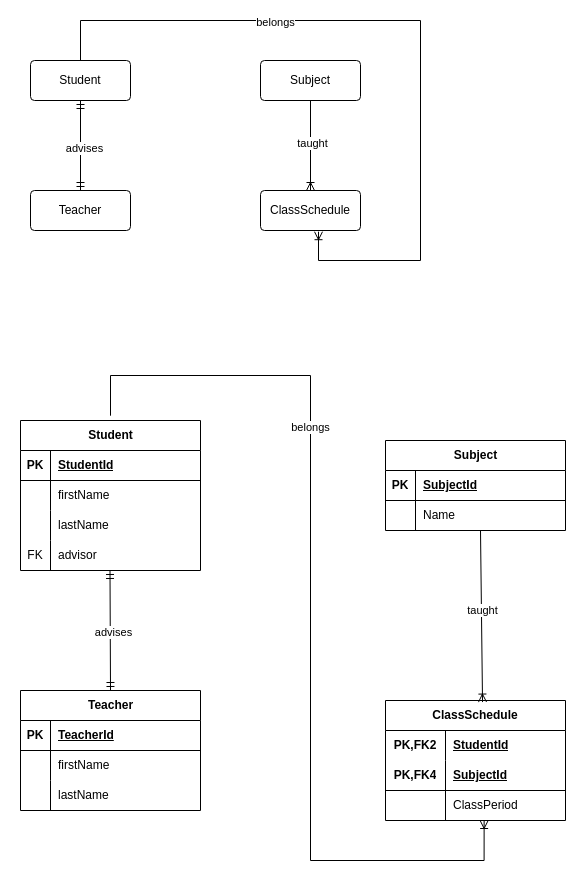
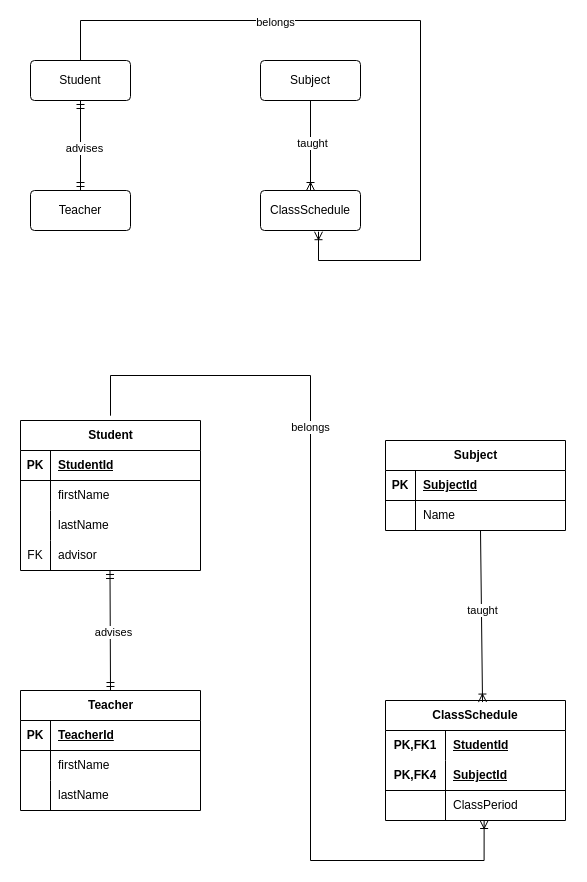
  <mxCell id="0" />
  <mxCell id="1" parent="0" />
  <mxCell id="2" value="Student" style="rounded=1;arcSize=10;whiteSpace=wrap;html=1;align=center;" vertex="1" parent="1"><mxGeometry x="30" y="60" width="100" height="40" as="geometry" /></mxCell>
  <mxCell id="3" value="Teacher" style="rounded=1;arcSize=10;whiteSpace=wrap;html=1;align=center;" vertex="1" parent="1"><mxGeometry x="30" y="190" width="100" height="40" as="geometry" /></mxCell>
  <mxCell id="4" value="Subject" style="rounded=1;arcSize=10;whiteSpace=wrap;html=1;align=center;" vertex="1" parent="1"><mxGeometry x="260" y="60" width="100" height="40" as="geometry" /></mxCell>
  <mxCell id="5" value="ClassSchedule" style="rounded=1;arcSize=10;whiteSpace=wrap;html=1;align=center;" vertex="1" parent="1"><mxGeometry x="260" y="190" width="100" height="40" as="geometry" /></mxCell>
  <mxCell id="6" value="" style="fontSize=12;html=1;endArrow=ERmandOne;startArrow=ERmandOne;rounded=0;exitX=0.5;exitY=1;exitDx=0;exitDy=0;" edge="1" parent="1" source="2" target="3"><mxGeometry width="100" height="100" relative="1" as="geometry"><mxPoint x="330" y="160" as="sourcePoint" /><mxPoint x="430" y="60" as="targetPoint" /></mxGeometry></mxCell>
  <mxCell id="7" value="advises" style="edgeLabel;html=1;align=center;verticalAlign=middle;resizable=0;points=[];" vertex="1" connectable="0" parent="6"><mxGeometry x="0.04" y="3" relative="1" as="geometry"><mxPoint as="offset" /></mxGeometry></mxCell>
  <mxCell id="8" value="" style="fontSize=12;html=1;endArrow=ERoneToMany;rounded=0;exitX=0.5;exitY=1;exitDx=0;exitDy=0;" edge="1" parent="1" source="4" target="5"><mxGeometry width="100" height="100" relative="1" as="geometry"><mxPoint x="330" y="160" as="sourcePoint" /><mxPoint x="430" y="60" as="targetPoint" /></mxGeometry></mxCell>
  <mxCell id="9" value="taught" style="edgeLabel;html=1;align=center;verticalAlign=middle;resizable=0;points=[];" vertex="1" connectable="0" parent="8"><mxGeometry x="-0.071" y="1" relative="1" as="geometry"><mxPoint as="offset" /></mxGeometry></mxCell>
  <mxCell id="10" value="" style="edgeStyle=orthogonalEdgeStyle;fontSize=12;html=1;endArrow=ERoneToMany;rounded=0;exitX=0.5;exitY=0;exitDx=0;exitDy=0;entryX=0.58;entryY=1.03;entryDx=0;entryDy=0;entryPerimeter=0;" edge="1" parent="1" source="2" target="5"><mxGeometry width="100" height="100" relative="1" as="geometry"><mxPoint x="330" y="160" as="sourcePoint" /><mxPoint x="430" y="60" as="targetPoint" /><Array as="points"><mxPoint x="80" y="20" /><mxPoint x="420" y="20" /><mxPoint x="420" y="260" /><mxPoint x="318" y="260" /></Array></mxGeometry></mxCell>
  <mxCell id="11" value="belongs" style="edgeLabel;html=1;align=center;verticalAlign=middle;resizable=0;points=[];" vertex="1" connectable="0" parent="10"><mxGeometry x="-0.377" y="-1" relative="1" as="geometry"><mxPoint as="offset" /></mxGeometry></mxCell>
  <mxCell id="12" value="Student" style="shape=table;startSize=30;container=1;collapsible=1;childLayout=tableLayout;fixedRows=1;rowLines=0;fontStyle=1;align=center;resizeLast=1;html=1;" vertex="1" parent="1"><mxGeometry x="20" y="420" width="180" height="150" as="geometry" /></mxCell>
  <mxCell id="13" value="" style="shape=tableRow;horizontal=0;startSize=0;swimlaneHead=0;swimlaneBody=0;fillColor=none;collapsible=0;dropTarget=0;points=[[0,0.5],[1,0.5]];portConstraint=eastwest;top=0;left=0;right=0;bottom=1;" vertex="1" parent="12"><mxGeometry y="30" width="180" height="30" as="geometry" /></mxCell>
  <mxCell id="14" value="PK" style="shape=partialRectangle;connectable=0;fillColor=none;top=0;left=0;bottom=0;right=0;fontStyle=1;overflow=hidden;whiteSpace=wrap;html=1;" vertex="1" parent="13"><mxGeometry width="30" height="30" as="geometry"><mxRectangle width="30" height="30" as="alternateBounds" /></mxGeometry></mxCell>
  <mxCell id="15" value="StudentId" style="shape=partialRectangle;connectable=0;fillColor=none;top=0;left=0;bottom=0;right=0;align=left;spacingLeft=6;fontStyle=5;overflow=hidden;whiteSpace=wrap;html=1;" vertex="1" parent="13"><mxGeometry x="30" width="150" height="30" as="geometry"><mxRectangle width="150" height="30" as="alternateBounds" /></mxGeometry></mxCell>
  <mxCell id="16" value="" style="shape=tableRow;horizontal=0;startSize=0;swimlaneHead=0;swimlaneBody=0;fillColor=none;collapsible=0;dropTarget=0;points=[[0,0.5],[1,0.5]];portConstraint=eastwest;top=0;left=0;right=0;bottom=0;" vertex="1" parent="12"><mxGeometry y="60" width="180" height="30" as="geometry" /></mxCell>
  <mxCell id="17" value="" style="shape=partialRectangle;connectable=0;fillColor=none;top=0;left=0;bottom=0;right=0;editable=1;overflow=hidden;whiteSpace=wrap;html=1;" vertex="1" parent="16"><mxGeometry width="30" height="30" as="geometry"><mxRectangle width="30" height="30" as="alternateBounds" /></mxGeometry></mxCell>
  <mxCell id="18" value="firstName" style="shape=partialRectangle;connectable=0;fillColor=none;top=0;left=0;bottom=0;right=0;align=left;spacingLeft=6;overflow=hidden;whiteSpace=wrap;html=1;" vertex="1" parent="16"><mxGeometry x="30" width="150" height="30" as="geometry"><mxRectangle width="150" height="30" as="alternateBounds" /></mxGeometry></mxCell>
  <mxCell id="19" value="" style="shape=tableRow;horizontal=0;startSize=0;swimlaneHead=0;swimlaneBody=0;fillColor=none;collapsible=0;dropTarget=0;points=[[0,0.5],[1,0.5]];portConstraint=eastwest;top=0;left=0;right=0;bottom=0;" vertex="1" parent="12"><mxGeometry y="90" width="180" height="30" as="geometry" /></mxCell>
  <mxCell id="20" value="" style="shape=partialRectangle;connectable=0;fillColor=none;top=0;left=0;bottom=0;right=0;editable=1;overflow=hidden;whiteSpace=wrap;html=1;" vertex="1" parent="19"><mxGeometry width="30" height="30" as="geometry"><mxRectangle width="30" height="30" as="alternateBounds" /></mxGeometry></mxCell>
  <mxCell id="21" value="lastName" style="shape=partialRectangle;connectable=0;fillColor=none;top=0;left=0;bottom=0;right=0;align=left;spacingLeft=6;overflow=hidden;whiteSpace=wrap;html=1;" vertex="1" parent="19"><mxGeometry x="30" width="150" height="30" as="geometry"><mxRectangle width="150" height="30" as="alternateBounds" /></mxGeometry></mxCell>
  <mxCell id="22" value="" style="shape=tableRow;horizontal=0;startSize=0;swimlaneHead=0;swimlaneBody=0;fillColor=none;collapsible=0;dropTarget=0;points=[[0,0.5],[1,0.5]];portConstraint=eastwest;top=0;left=0;right=0;bottom=0;" vertex="1" parent="12"><mxGeometry y="120" width="180" height="30" as="geometry" /></mxCell>
  <mxCell id="23" value="FK" style="shape=partialRectangle;connectable=0;fillColor=none;top=0;left=0;bottom=0;right=0;editable=1;overflow=hidden;whiteSpace=wrap;html=1;" vertex="1" parent="22"><mxGeometry width="30" height="30" as="geometry"><mxRectangle width="30" height="30" as="alternateBounds" /></mxGeometry></mxCell>
  <mxCell id="24" value="advisor" style="shape=partialRectangle;connectable=0;fillColor=none;top=0;left=0;bottom=0;right=0;align=left;spacingLeft=6;overflow=hidden;whiteSpace=wrap;html=1;" vertex="1" parent="22"><mxGeometry x="30" width="150" height="30" as="geometry"><mxRectangle width="150" height="30" as="alternateBounds" /></mxGeometry></mxCell>
  <mxCell id="25" value="Subject" style="shape=table;startSize=30;container=1;collapsible=1;childLayout=tableLayout;fixedRows=1;rowLines=0;fontStyle=1;align=center;resizeLast=1;html=1;" vertex="1" parent="1"><mxGeometry x="385" y="440" width="180" height="90" as="geometry" /></mxCell>
  <mxCell id="26" value="" style="shape=tableRow;horizontal=0;startSize=0;swimlaneHead=0;swimlaneBody=0;fillColor=none;collapsible=0;dropTarget=0;points=[[0,0.5],[1,0.5]];portConstraint=eastwest;top=0;left=0;right=0;bottom=1;" vertex="1" parent="25"><mxGeometry y="30" width="180" height="30" as="geometry" /></mxCell>
  <mxCell id="27" value="PK" style="shape=partialRectangle;connectable=0;fillColor=none;top=0;left=0;bottom=0;right=0;fontStyle=1;overflow=hidden;whiteSpace=wrap;html=1;" vertex="1" parent="26"><mxGeometry width="30" height="30" as="geometry"><mxRectangle width="30" height="30" as="alternateBounds" /></mxGeometry></mxCell>
  <mxCell id="28" value="SubjectId" style="shape=partialRectangle;connectable=0;fillColor=none;top=0;left=0;bottom=0;right=0;align=left;spacingLeft=6;fontStyle=5;overflow=hidden;whiteSpace=wrap;html=1;" vertex="1" parent="26"><mxGeometry x="30" width="150" height="30" as="geometry"><mxRectangle width="150" height="30" as="alternateBounds" /></mxGeometry></mxCell>
  <mxCell id="29" value="" style="shape=tableRow;horizontal=0;startSize=0;swimlaneHead=0;swimlaneBody=0;fillColor=none;collapsible=0;dropTarget=0;points=[[0,0.5],[1,0.5]];portConstraint=eastwest;top=0;left=0;right=0;bottom=0;" vertex="1" parent="25"><mxGeometry y="60" width="180" height="30" as="geometry" /></mxCell>
  <mxCell id="30" value="" style="shape=partialRectangle;connectable=0;fillColor=none;top=0;left=0;bottom=0;right=0;editable=1;overflow=hidden;whiteSpace=wrap;html=1;" vertex="1" parent="29"><mxGeometry width="30" height="30" as="geometry"><mxRectangle width="30" height="30" as="alternateBounds" /></mxGeometry></mxCell>
  <mxCell id="31" value="Name" style="shape=partialRectangle;connectable=0;fillColor=none;top=0;left=0;bottom=0;right=0;align=left;spacingLeft=6;overflow=hidden;whiteSpace=wrap;html=1;" vertex="1" parent="29"><mxGeometry x="30" width="150" height="30" as="geometry"><mxRectangle width="150" height="30" as="alternateBounds" /></mxGeometry></mxCell>
  <mxCell id="32" value="Teacher" style="shape=table;startSize=30;container=1;collapsible=1;childLayout=tableLayout;fixedRows=1;rowLines=0;fontStyle=1;align=center;resizeLast=1;html=1;" vertex="1" parent="1"><mxGeometry x="20" y="690" width="180" height="120" as="geometry" /></mxCell>
  <mxCell id="33" value="" style="shape=tableRow;horizontal=0;startSize=0;swimlaneHead=0;swimlaneBody=0;fillColor=none;collapsible=0;dropTarget=0;points=[[0,0.5],[1,0.5]];portConstraint=eastwest;top=0;left=0;right=0;bottom=1;" vertex="1" parent="32"><mxGeometry y="30" width="180" height="30" as="geometry" /></mxCell>
  <mxCell id="34" value="PK" style="shape=partialRectangle;connectable=0;fillColor=none;top=0;left=0;bottom=0;right=0;fontStyle=1;overflow=hidden;whiteSpace=wrap;html=1;" vertex="1" parent="33"><mxGeometry width="30" height="30" as="geometry"><mxRectangle width="30" height="30" as="alternateBounds" /></mxGeometry></mxCell>
  <mxCell id="35" value="TeacherId" style="shape=partialRectangle;connectable=0;fillColor=none;top=0;left=0;bottom=0;right=0;align=left;spacingLeft=6;fontStyle=5;overflow=hidden;whiteSpace=wrap;html=1;" vertex="1" parent="33"><mxGeometry x="30" width="150" height="30" as="geometry"><mxRectangle width="150" height="30" as="alternateBounds" /></mxGeometry></mxCell>
  <mxCell id="36" value="" style="shape=tableRow;horizontal=0;startSize=0;swimlaneHead=0;swimlaneBody=0;fillColor=none;collapsible=0;dropTarget=0;points=[[0,0.5],[1,0.5]];portConstraint=eastwest;top=0;left=0;right=0;bottom=0;" vertex="1" parent="32"><mxGeometry y="60" width="180" height="30" as="geometry" /></mxCell>
  <mxCell id="37" value="" style="shape=partialRectangle;connectable=0;fillColor=none;top=0;left=0;bottom=0;right=0;editable=1;overflow=hidden;whiteSpace=wrap;html=1;" vertex="1" parent="36"><mxGeometry width="30" height="30" as="geometry"><mxRectangle width="30" height="30" as="alternateBounds" /></mxGeometry></mxCell>
  <mxCell id="38" value="firstName" style="shape=partialRectangle;connectable=0;fillColor=none;top=0;left=0;bottom=0;right=0;align=left;spacingLeft=6;overflow=hidden;whiteSpace=wrap;html=1;" vertex="1" parent="36"><mxGeometry x="30" width="150" height="30" as="geometry"><mxRectangle width="150" height="30" as="alternateBounds" /></mxGeometry></mxCell>
  <mxCell id="39" value="" style="shape=tableRow;horizontal=0;startSize=0;swimlaneHead=0;swimlaneBody=0;fillColor=none;collapsible=0;dropTarget=0;points=[[0,0.5],[1,0.5]];portConstraint=eastwest;top=0;left=0;right=0;bottom=0;" vertex="1" parent="32"><mxGeometry y="90" width="180" height="30" as="geometry" /></mxCell>
  <mxCell id="40" value="" style="shape=partialRectangle;connectable=0;fillColor=none;top=0;left=0;bottom=0;right=0;editable=1;overflow=hidden;whiteSpace=wrap;html=1;" vertex="1" parent="39"><mxGeometry width="30" height="30" as="geometry"><mxRectangle width="30" height="30" as="alternateBounds" /></mxGeometry></mxCell>
  <mxCell id="41" value="lastName" style="shape=partialRectangle;connectable=0;fillColor=none;top=0;left=0;bottom=0;right=0;align=left;spacingLeft=6;overflow=hidden;whiteSpace=wrap;html=1;" vertex="1" parent="39"><mxGeometry x="30" width="150" height="30" as="geometry"><mxRectangle width="150" height="30" as="alternateBounds" /></mxGeometry></mxCell>
  <mxCell id="42" value="ClassSchedule" style="shape=table;startSize=30;container=1;collapsible=1;childLayout=tableLayout;fixedRows=1;rowLines=0;fontStyle=1;align=center;resizeLast=1;html=1;whiteSpace=wrap;" vertex="1" parent="1"><mxGeometry x="385" y="700" width="180" height="120" as="geometry" /></mxCell>
  <mxCell id="43" value="" style="shape=tableRow;horizontal=0;startSize=0;swimlaneHead=0;swimlaneBody=0;fillColor=none;collapsible=0;dropTarget=0;points=[[0,0.5],[1,0.5]];portConstraint=eastwest;top=0;left=0;right=0;bottom=0;html=1;" vertex="1" parent="42"><mxGeometry y="30" width="180" height="30" as="geometry" /></mxCell>
- <mxCell id="44" value="PK,FK2" style="shape=partialRectangle;connectable=0;fillColor=none;top=0;left=0;bottom=0;right=0;fontStyle=1;overflow=hidden;html=1;whiteSpace=wrap;" vertex="1" parent="43"><mxGeometry width="60" height="30" as="geometry"><mxRectangle width="60" height="30" as="alternateBounds" /></mxGeometry></mxCell>
+ <mxCell id="44" value="PK,FK1" style="shape=partialRectangle;connectable=0;fillColor=none;top=0;left=0;bottom=0;right=0;fontStyle=1;overflow=hidden;html=1;whiteSpace=wrap;" vertex="1" parent="43"><mxGeometry width="60" height="30" as="geometry"><mxRectangle width="60" height="30" as="alternateBounds" /></mxGeometry></mxCell>
  <mxCell id="45" value="StudentId" style="shape=partialRectangle;connectable=0;fillColor=none;top=0;left=0;bottom=0;right=0;align=left;spacingLeft=6;fontStyle=5;overflow=hidden;html=1;whiteSpace=wrap;" vertex="1" parent="43"><mxGeometry x="60" width="120" height="30" as="geometry"><mxRectangle width="120" height="30" as="alternateBounds" /></mxGeometry></mxCell>
  <mxCell id="46" value="" style="shape=tableRow;horizontal=0;startSize=0;swimlaneHead=0;swimlaneBody=0;fillColor=none;collapsible=0;dropTarget=0;points=[[0,0.5],[1,0.5]];portConstraint=eastwest;top=0;left=0;right=0;bottom=1;html=1;" vertex="1" parent="42"><mxGeometry y="60" width="180" height="30" as="geometry" /></mxCell>
  <mxCell id="47" value="PK,FK4" style="shape=partialRectangle;connectable=0;fillColor=none;top=0;left=0;bottom=0;right=0;fontStyle=1;overflow=hidden;html=1;whiteSpace=wrap;" vertex="1" parent="46"><mxGeometry width="60" height="30" as="geometry"><mxRectangle width="60" height="30" as="alternateBounds" /></mxGeometry></mxCell>
  <mxCell id="48" value="SubjectId" style="shape=partialRectangle;connectable=0;fillColor=none;top=0;left=0;bottom=0;right=0;align=left;spacingLeft=6;fontStyle=5;overflow=hidden;html=1;whiteSpace=wrap;" vertex="1" parent="46"><mxGeometry x="60" width="120" height="30" as="geometry"><mxRectangle width="120" height="30" as="alternateBounds" /></mxGeometry></mxCell>
  <mxCell id="49" value="" style="shape=tableRow;horizontal=0;startSize=0;swimlaneHead=0;swimlaneBody=0;fillColor=none;collapsible=0;dropTarget=0;points=[[0,0.5],[1,0.5]];portConstraint=eastwest;top=0;left=0;right=0;bottom=0;html=1;" vertex="1" parent="42"><mxGeometry y="90" width="180" height="30" as="geometry" /></mxCell>
  <mxCell id="50" value="" style="shape=partialRectangle;connectable=0;fillColor=none;top=0;left=0;bottom=0;right=0;editable=1;overflow=hidden;html=1;whiteSpace=wrap;" vertex="1" parent="49"><mxGeometry width="60" height="30" as="geometry"><mxRectangle width="60" height="30" as="alternateBounds" /></mxGeometry></mxCell>
  <mxCell id="51" value="ClassPeriod" style="shape=partialRectangle;connectable=0;fillColor=none;top=0;left=0;bottom=0;right=0;align=left;spacingLeft=6;overflow=hidden;html=1;whiteSpace=wrap;" vertex="1" parent="49"><mxGeometry x="60" width="120" height="30" as="geometry"><mxRectangle width="120" height="30" as="alternateBounds" /></mxGeometry></mxCell>
  <mxCell id="52" value="" style="fontSize=12;html=1;endArrow=ERmandOne;startArrow=ERmandOne;rounded=0;exitX=0.5;exitY=1;exitDx=0;exitDy=0;entryX=0.5;entryY=0;entryDx=0;entryDy=0;" edge="1" parent="1" target="32"><mxGeometry width="100" height="100" relative="1" as="geometry"><mxPoint x="109.5" y="570" as="sourcePoint" /><mxPoint x="109.5" y="660" as="targetPoint" /></mxGeometry></mxCell>
  <mxCell id="53" value="advises" style="edgeLabel;html=1;align=center;verticalAlign=middle;resizable=0;points=[];" vertex="1" connectable="0" parent="52"><mxGeometry x="0.04" y="3" relative="1" as="geometry"><mxPoint as="offset" /></mxGeometry></mxCell>
  <mxCell id="54" value="" style="fontSize=12;html=1;endArrow=ERoneToMany;rounded=0;exitX=0.5;exitY=1;exitDx=0;exitDy=0;entryX=0.539;entryY=0.013;entryDx=0;entryDy=0;entryPerimeter=0;" edge="1" parent="1" target="42"><mxGeometry width="100" height="100" relative="1" as="geometry"><mxPoint x="480" y="530" as="sourcePoint" /><mxPoint x="480" y="690" as="targetPoint" /></mxGeometry></mxCell>
  <mxCell id="55" value="taught" style="edgeLabel;html=1;align=center;verticalAlign=middle;resizable=0;points=[];" vertex="1" connectable="0" parent="54"><mxGeometry x="-0.071" y="1" relative="1" as="geometry"><mxPoint as="offset" /></mxGeometry></mxCell>
  <mxCell id="56" value="" style="edgeStyle=orthogonalEdgeStyle;fontSize=12;html=1;endArrow=ERoneToMany;rounded=0;exitX=0.5;exitY=0;exitDx=0;exitDy=0;entryX=0.548;entryY=1.16;entryDx=0;entryDy=0;entryPerimeter=0;" edge="1" parent="1"><mxGeometry width="100" height="100" relative="1" as="geometry"><mxPoint x="110" y="415.2" as="sourcePoint" /><mxPoint x="483.64" y="820" as="targetPoint" /><Array as="points"><mxPoint x="110" y="375" /><mxPoint x="310" y="375" /><mxPoint x="310" y="860" /><mxPoint x="484" y="860" /></Array></mxGeometry></mxCell>
  <mxCell id="57" value="belongs" style="edgeLabel;html=1;align=center;verticalAlign=middle;resizable=0;points=[];" vertex="1" connectable="0" parent="56"><mxGeometry x="-0.377" y="-1" relative="1" as="geometry"><mxPoint as="offset" /></mxGeometry></mxCell>
